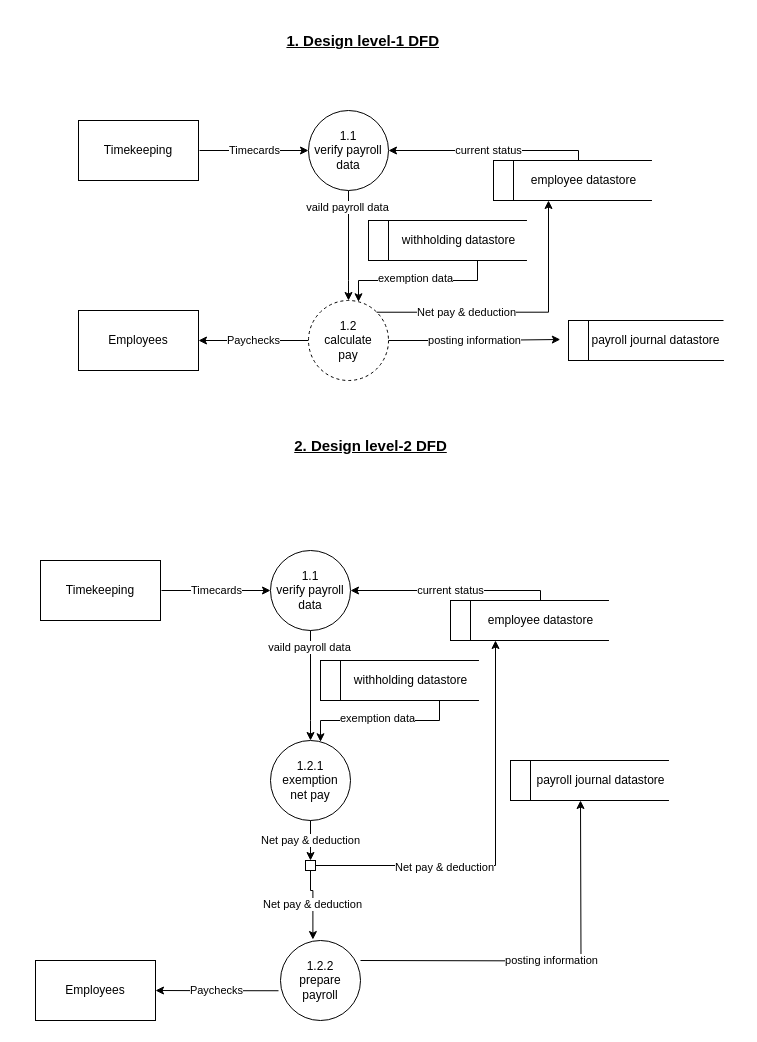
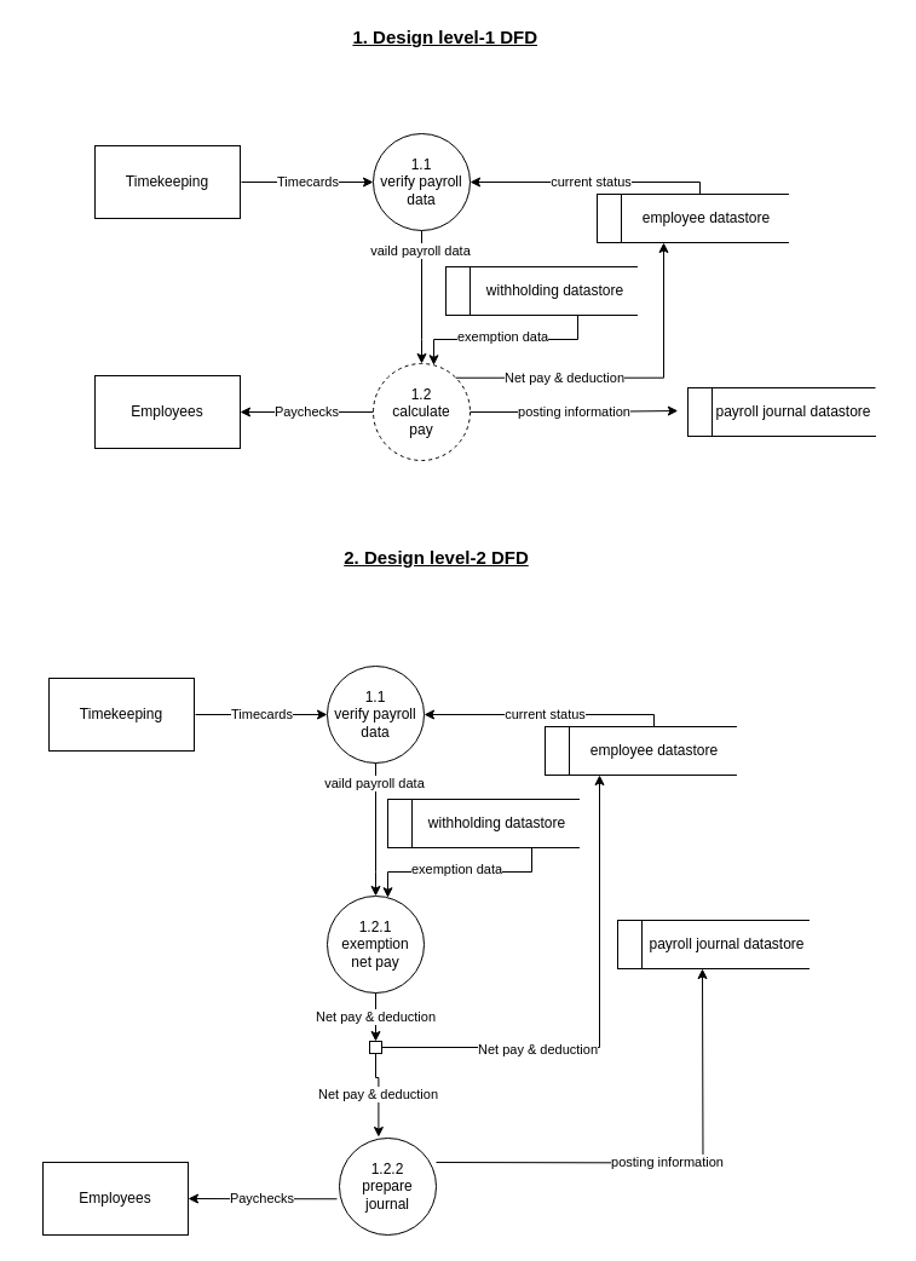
  <mxCell id="0" />
  <mxCell id="1" parent="0" />
- <mxCell id="2" value="&lt;b&gt;&lt;u&gt;&lt;font style=&quot;font-size: 15px&quot;&gt;1. Design level-1 DFD&lt;/font&gt;&lt;/u&gt;&lt;/b&gt;" style="text;html=1;align=right;verticalAlign=middle;resizable=0;points=[];autosize=1;" parent="1" vertex="1"><mxGeometry x="270" y="30" width="170" height="20" as="geometry" /></mxCell>
+ <mxCell id="2" value="&lt;b&gt;&lt;u&gt;&lt;font style=&quot;font-size: 15px&quot;&gt;1. Design level-1 DFD&lt;/font&gt;&lt;/u&gt;&lt;/b&gt;" style="text;html=1;align=right;verticalAlign=middle;resizable=0;points=[];autosize=1;" parent="1" vertex="1"><mxGeometry x="275" y="20" width="170" height="20" as="geometry" /></mxCell>
  <mxCell id="3" value="" style="group" parent="1" vertex="1" connectable="0"><mxGeometry x="58" y="110" width="605" height="270" as="geometry" /></mxCell>
  <mxCell id="4" value="" style="group" parent="3" vertex="1" connectable="0"><mxGeometry width="605" height="270" as="geometry" /></mxCell>
  <mxCell id="5" value="Timecards" style="edgeStyle=orthogonalEdgeStyle;rounded=0;orthogonalLoop=1;jettySize=auto;html=1;entryX=0;entryY=0.5;entryDx=0;entryDy=0;" parent="4" target="9" edge="1"><mxGeometry relative="1" as="geometry"><mxPoint x="141" y="40" as="sourcePoint" /><mxPoint x="200" y="80" as="targetPoint" /><Array as="points"><mxPoint x="141" y="40" /></Array></mxGeometry></mxCell>
  <mxCell id="6" value="Timekeeping" style="whiteSpace=wrap;html=1;" parent="4" vertex="1"><mxGeometry x="20" y="10" width="120" height="60" as="geometry" /></mxCell>
  <mxCell id="7" style="edgeStyle=orthogonalEdgeStyle;rounded=0;orthogonalLoop=1;jettySize=auto;html=1;" parent="4" source="9" target="11" edge="1"><mxGeometry relative="1" as="geometry"><Array as="points"><mxPoint x="290" y="170" /><mxPoint x="290" y="170" /></Array></mxGeometry></mxCell>
  <mxCell id="8" value="vaild payroll data" style="edgeLabel;html=1;align=center;verticalAlign=middle;resizable=0;points=[];" parent="7" vertex="1" connectable="0"><mxGeometry x="-0.703" y="-2" relative="1" as="geometry"><mxPoint as="offset" /></mxGeometry></mxCell>
  <mxCell id="9" value="1.1&lt;br&gt;verify payroll&lt;br&gt;data" style="ellipse;whiteSpace=wrap;html=1;aspect=fixed;" parent="4" vertex="1"><mxGeometry x="250" width="80" height="80" as="geometry" /></mxCell>
  <mxCell id="10" value="posting information" style="edgeStyle=orthogonalEdgeStyle;rounded=0;orthogonalLoop=1;jettySize=auto;html=1;entryX=0.013;entryY=0.45;entryDx=0;entryDy=0;entryPerimeter=0;" parent="4" source="11" edge="1"><mxGeometry relative="1" as="geometry"><mxPoint x="501.82" y="229" as="targetPoint" /></mxGeometry></mxCell>
  <mxCell id="11" value="1.2&lt;br&gt;calculate&lt;br&gt;pay" style="ellipse;whiteSpace=wrap;html=1;aspect=fixed;dashed=1;" parent="4" vertex="1"><mxGeometry x="250" y="190" width="80" height="80" as="geometry" /></mxCell>
  <mxCell id="12" value="Employees" style="whiteSpace=wrap;html=1;" parent="4" vertex="1"><mxGeometry x="20" y="200" width="120" height="60" as="geometry" /></mxCell>
  <mxCell id="13" value="Paychecks" style="edgeStyle=orthogonalEdgeStyle;rounded=0;orthogonalLoop=1;jettySize=auto;html=1;" parent="4" source="11" target="12" edge="1"><mxGeometry relative="1" as="geometry" /></mxCell>
  <mxCell id="14" value="current status" style="edgeStyle=orthogonalEdgeStyle;rounded=0;orthogonalLoop=1;jettySize=auto;html=1;entryX=1;entryY=0.5;entryDx=0;entryDy=0;" parent="4" target="9" edge="1"><mxGeometry relative="1" as="geometry"><mxPoint x="520" y="50" as="sourcePoint" /><Array as="points"><mxPoint x="520" y="40" /></Array></mxGeometry></mxCell>
  <mxCell id="15" style="edgeStyle=orthogonalEdgeStyle;rounded=0;orthogonalLoop=1;jettySize=auto;html=1;" parent="4" target="11" edge="1"><mxGeometry relative="1" as="geometry"><Array as="points"><mxPoint x="419" y="170" /><mxPoint x="300" y="170" /></Array><mxPoint x="419" y="150" as="sourcePoint" /><mxPoint x="300" y="190" as="targetPoint" /></mxGeometry></mxCell>
  <mxCell id="16" value="exemption data" style="edgeLabel;html=1;align=center;verticalAlign=middle;resizable=0;points=[];" parent="15" vertex="1" connectable="0"><mxGeometry x="0.035" y="-3" relative="1" as="geometry"><mxPoint as="offset" /></mxGeometry></mxCell>
  <mxCell id="17" value="" style="whiteSpace=wrap;html=1;" parent="4" vertex="1"><mxGeometry x="510" y="210" width="20" height="40" as="geometry" /></mxCell>
  <mxCell id="18" value="" style="group" parent="4" vertex="1" connectable="0"><mxGeometry x="435" y="50" width="170" height="40" as="geometry" /></mxCell>
  <mxCell id="19" value="" style="group" parent="18" vertex="1" connectable="0"><mxGeometry x="20" width="150" height="40" as="geometry" /></mxCell>
  <mxCell id="20" value="" style="endArrow=none;html=1;" parent="19" edge="1"><mxGeometry width="50" height="50" relative="1" as="geometry"><mxPoint as="sourcePoint" /><mxPoint x="138.462" as="targetPoint" /><Array as="points" /></mxGeometry></mxCell>
  <mxCell id="21" value="" style="endArrow=none;html=1;" parent="19" edge="1"><mxGeometry width="50" height="50" relative="1" as="geometry"><mxPoint y="40" as="sourcePoint" /><mxPoint x="138.462" y="40" as="targetPoint" /><Array as="points" /></mxGeometry></mxCell>
  <mxCell id="22" value="employee datastore" style="text;html=1;align=center;verticalAlign=middle;resizable=0;points=[];autosize=1;" parent="19" vertex="1"><mxGeometry x="10" y="10" width="120" height="20" as="geometry" /></mxCell>
  <mxCell id="23" value="" style="whiteSpace=wrap;html=1;" parent="18" vertex="1"><mxGeometry width="20" height="40" as="geometry" /></mxCell>
  <mxCell id="24" value="" style="group" parent="4" vertex="1" connectable="0"><mxGeometry x="310" y="110" width="170" height="40" as="geometry" /></mxCell>
  <mxCell id="25" value="" style="group" parent="24" vertex="1" connectable="0"><mxGeometry x="20" width="150" height="40" as="geometry" /></mxCell>
  <mxCell id="26" value="" style="endArrow=none;html=1;" parent="25" edge="1"><mxGeometry width="50" height="50" relative="1" as="geometry"><mxPoint as="sourcePoint" /><mxPoint x="138.462" as="targetPoint" /><Array as="points" /></mxGeometry></mxCell>
  <mxCell id="27" value="" style="endArrow=none;html=1;" parent="25" edge="1"><mxGeometry width="50" height="50" relative="1" as="geometry"><mxPoint y="40" as="sourcePoint" /><mxPoint x="138.462" y="40" as="targetPoint" /><Array as="points" /></mxGeometry></mxCell>
  <mxCell id="28" value="withholding datastore" style="text;html=1;align=center;verticalAlign=middle;resizable=0;points=[];autosize=1;" parent="25" vertex="1"><mxGeometry x="5" y="10" width="130" height="20" as="geometry" /></mxCell>
  <mxCell id="29" value="" style="whiteSpace=wrap;html=1;" parent="24" vertex="1"><mxGeometry width="20" height="40" as="geometry" /></mxCell>
  <mxCell id="30" style="edgeStyle=orthogonalEdgeStyle;rounded=0;orthogonalLoop=1;jettySize=auto;html=1;exitX=1;exitY=0;exitDx=0;exitDy=0;" parent="3" source="11" edge="1"><mxGeometry relative="1" as="geometry"><mxPoint x="490" y="90" as="targetPoint" /><Array as="points"><mxPoint x="490" y="202" /></Array></mxGeometry></mxCell>
  <mxCell id="31" value="Net pay &amp;amp; deduction" style="edgeLabel;html=1;align=center;verticalAlign=middle;resizable=0;points=[];" parent="30" vertex="1" connectable="0"><mxGeometry x="-0.374" relative="1" as="geometry"><mxPoint as="offset" /></mxGeometry></mxCell>
  <mxCell id="32" value="" style="group" parent="1" vertex="1" connectable="0"><mxGeometry x="20" y="550" width="680" height="410" as="geometry" /></mxCell>
  <mxCell id="33" value="" style="group" parent="32" vertex="1" connectable="0"><mxGeometry width="680" height="410" as="geometry" /></mxCell>
  <mxCell id="34" value="" style="group" parent="33" vertex="1" connectable="0"><mxGeometry x="20" width="650" height="410" as="geometry" /></mxCell>
  <mxCell id="35" value="Timecards" style="edgeStyle=orthogonalEdgeStyle;rounded=0;orthogonalLoop=1;jettySize=auto;html=1;entryX=0;entryY=0.5;entryDx=0;entryDy=0;" parent="34" target="37" edge="1"><mxGeometry relative="1" as="geometry"><mxPoint x="121" y="40" as="sourcePoint" /><mxPoint x="180" y="80" as="targetPoint" /><Array as="points"><mxPoint x="121" y="40" /></Array></mxGeometry></mxCell>
  <mxCell id="36" value="Timekeeping" style="whiteSpace=wrap;html=1;" parent="34" vertex="1"><mxGeometry y="10" width="120" height="60" as="geometry" /></mxCell>
  <mxCell id="37" value="1.1&lt;br&gt;verify payroll&lt;br&gt;data" style="ellipse;whiteSpace=wrap;html=1;aspect=fixed;" parent="34" vertex="1"><mxGeometry x="230" width="80" height="80" as="geometry" /></mxCell>
  <mxCell id="38" value="posting information" style="edgeStyle=orthogonalEdgeStyle;rounded=0;orthogonalLoop=1;jettySize=auto;html=1;" parent="34" edge="1"><mxGeometry relative="1" as="geometry"><mxPoint x="540" y="250" as="targetPoint" /><mxPoint x="320" y="410" as="sourcePoint" /></mxGeometry></mxCell>
  <mxCell id="39" value="1.2.1&lt;br&gt;exemption&lt;br&gt;net pay" style="ellipse;whiteSpace=wrap;html=1;aspect=fixed;" parent="34" vertex="1"><mxGeometry x="230" y="190" width="80" height="80" as="geometry" /></mxCell>
  <mxCell id="40" style="edgeStyle=orthogonalEdgeStyle;rounded=0;orthogonalLoop=1;jettySize=auto;html=1;" parent="34" source="37" target="39" edge="1"><mxGeometry relative="1" as="geometry"><Array as="points"><mxPoint x="270" y="170" /><mxPoint x="270" y="170" /></Array></mxGeometry></mxCell>
  <mxCell id="41" value="vaild payroll data" style="edgeLabel;html=1;align=center;verticalAlign=middle;resizable=0;points=[];" parent="40" vertex="1" connectable="0"><mxGeometry x="-0.703" y="-2" relative="1" as="geometry"><mxPoint as="offset" /></mxGeometry></mxCell>
  <mxCell id="42" value="current status" style="edgeStyle=orthogonalEdgeStyle;rounded=0;orthogonalLoop=1;jettySize=auto;html=1;entryX=1;entryY=0.5;entryDx=0;entryDy=0;" parent="34" target="37" edge="1"><mxGeometry relative="1" as="geometry"><mxPoint x="500" y="50" as="sourcePoint" /><Array as="points"><mxPoint x="500" y="40" /></Array></mxGeometry></mxCell>
  <mxCell id="43" style="edgeStyle=orthogonalEdgeStyle;rounded=0;orthogonalLoop=1;jettySize=auto;html=1;" parent="34" target="39" edge="1"><mxGeometry relative="1" as="geometry"><Array as="points"><mxPoint x="399" y="170" /><mxPoint x="280" y="170" /></Array><mxPoint x="399" y="150" as="sourcePoint" /><mxPoint x="280" y="190" as="targetPoint" /></mxGeometry></mxCell>
  <mxCell id="44" value="exemption data" style="edgeLabel;html=1;align=center;verticalAlign=middle;resizable=0;points=[];" parent="43" vertex="1" connectable="0"><mxGeometry x="0.035" y="-3" relative="1" as="geometry"><mxPoint as="offset" /></mxGeometry></mxCell>
  <mxCell id="45" value="" style="group" parent="34" vertex="1" connectable="0"><mxGeometry x="470" y="210" width="170" height="40" as="geometry" /></mxCell>
  <mxCell id="46" value="" style="group" parent="45" vertex="1" connectable="0"><mxGeometry x="20" width="150" height="40" as="geometry" /></mxCell>
  <mxCell id="47" value="" style="endArrow=none;html=1;" parent="46" edge="1"><mxGeometry width="50" height="50" relative="1" as="geometry"><mxPoint as="sourcePoint" /><mxPoint x="138.462" as="targetPoint" /><Array as="points" /></mxGeometry></mxCell>
  <mxCell id="48" value="" style="endArrow=none;html=1;" parent="46" edge="1"><mxGeometry width="50" height="50" relative="1" as="geometry"><mxPoint y="40" as="sourcePoint" /><mxPoint x="138.462" y="40" as="targetPoint" /><Array as="points" /></mxGeometry></mxCell>
  <mxCell id="49" value="payroll journal datastore" style="text;html=1;align=center;verticalAlign=middle;resizable=0;points=[];autosize=1;" parent="46" vertex="1"><mxGeometry y="10" width="140" height="20" as="geometry" /></mxCell>
  <mxCell id="50" value="" style="whiteSpace=wrap;html=1;" parent="45" vertex="1"><mxGeometry width="20" height="40" as="geometry" /></mxCell>
  <mxCell id="51" value="" style="group" parent="34" vertex="1" connectable="0"><mxGeometry x="410" y="50" width="170" height="40" as="geometry" /></mxCell>
  <mxCell id="52" value="" style="group" parent="51" vertex="1" connectable="0"><mxGeometry x="20" width="150" height="40" as="geometry" /></mxCell>
  <mxCell id="53" value="" style="endArrow=none;html=1;" parent="52" edge="1"><mxGeometry width="50" height="50" relative="1" as="geometry"><mxPoint as="sourcePoint" /><mxPoint x="138.462" as="targetPoint" /><Array as="points" /></mxGeometry></mxCell>
  <mxCell id="54" value="" style="endArrow=none;html=1;" parent="52" edge="1"><mxGeometry width="50" height="50" relative="1" as="geometry"><mxPoint y="40" as="sourcePoint" /><mxPoint x="138.462" y="40" as="targetPoint" /><Array as="points" /></mxGeometry></mxCell>
  <mxCell id="55" value="employee datastore" style="text;html=1;align=center;verticalAlign=middle;resizable=0;points=[];autosize=1;" parent="52" vertex="1"><mxGeometry x="10" y="10" width="120" height="20" as="geometry" /></mxCell>
  <mxCell id="56" value="" style="whiteSpace=wrap;html=1;" parent="51" vertex="1"><mxGeometry width="20" height="40" as="geometry" /></mxCell>
  <mxCell id="57" value="" style="group" parent="34" vertex="1" connectable="0"><mxGeometry x="280" y="110" width="170" height="40" as="geometry" /></mxCell>
  <mxCell id="58" value="" style="group" parent="57" vertex="1" connectable="0"><mxGeometry x="20" width="150" height="40" as="geometry" /></mxCell>
  <mxCell id="59" value="" style="endArrow=none;html=1;" parent="58" edge="1"><mxGeometry width="50" height="50" relative="1" as="geometry"><mxPoint as="sourcePoint" /><mxPoint x="138.462" as="targetPoint" /><Array as="points" /></mxGeometry></mxCell>
  <mxCell id="60" value="" style="endArrow=none;html=1;" parent="58" edge="1"><mxGeometry width="50" height="50" relative="1" as="geometry"><mxPoint y="40" as="sourcePoint" /><mxPoint x="138.462" y="40" as="targetPoint" /><Array as="points" /></mxGeometry></mxCell>
  <mxCell id="61" value="withholding datastore" style="text;html=1;align=center;verticalAlign=middle;resizable=0;points=[];autosize=1;" parent="58" vertex="1"><mxGeometry x="5" y="10" width="130" height="20" as="geometry" /></mxCell>
  <mxCell id="62" value="" style="whiteSpace=wrap;html=1;" parent="57" vertex="1"><mxGeometry width="20" height="40" as="geometry" /></mxCell>
  <mxCell id="63" value="" style="group" parent="34" vertex="1" connectable="0"><mxGeometry x="480" y="220" width="170" height="40" as="geometry" /></mxCell>
  <mxCell id="64" value="" style="group" parent="63" vertex="1" connectable="0"><mxGeometry x="65" y="-450" width="150" height="40" as="geometry" /></mxCell>
  <mxCell id="65" value="" style="endArrow=none;html=1;" parent="64" edge="1"><mxGeometry width="50" height="50" relative="1" as="geometry"><mxPoint as="sourcePoint" /><mxPoint x="138" as="targetPoint" /><Array as="points" /></mxGeometry></mxCell>
  <mxCell id="66" value="" style="endArrow=none;html=1;" parent="64" edge="1"><mxGeometry width="50" height="50" relative="1" as="geometry"><mxPoint y="40" as="sourcePoint" /><mxPoint x="138.462" y="40" as="targetPoint" /><Array as="points" /></mxGeometry></mxCell>
  <mxCell id="67" value="payroll journal datastore" style="text;html=1;align=center;verticalAlign=middle;resizable=0;points=[];autosize=1;" parent="64" vertex="1"><mxGeometry y="10" width="140" height="20" as="geometry" /></mxCell>
  <mxCell id="68" value="" style="group" parent="1" vertex="1" connectable="0"><mxGeometry x="75" y="430" width="470" height="560" as="geometry" /></mxCell>
- <mxCell id="69" value="&lt;b&gt;&lt;u&gt;&lt;font style=&quot;font-size: 15px&quot;&gt;2. Design level-2 DFD&lt;/font&gt;&lt;/u&gt;&lt;/b&gt;" style="text;html=1;align=center;verticalAlign=middle;resizable=0;points=[];autosize=1;" parent="68" vertex="1"><mxGeometry x="210" y="5" width="170" height="20" as="geometry" /></mxCell>
- <mxCell id="70" value="1.2.2&lt;br&gt;prepare&lt;br&gt;payroll" style="ellipse;whiteSpace=wrap;html=1;aspect=fixed;" parent="68" vertex="1"><mxGeometry x="205" y="510" width="80" height="80" as="geometry" /></mxCell>
+ <mxCell id="69" value="&lt;b&gt;&lt;u&gt;&lt;font style=&quot;font-size: 15px&quot;&gt;2. Design level-2 DFD&lt;/font&gt;&lt;/u&gt;&lt;/b&gt;" style="text;html=1;align=center;verticalAlign=middle;resizable=0;points=[];autosize=1;" parent="68" vertex="1"><mxGeometry x="200" y="20" width="170" height="20" as="geometry" /></mxCell>
+ <mxCell id="70" value="1.2.2&lt;br&gt;prepare&lt;br&gt;journal" style="ellipse;whiteSpace=wrap;html=1;aspect=fixed;" parent="68" vertex="1"><mxGeometry x="205" y="510" width="80" height="80" as="geometry" /></mxCell>
  <mxCell id="71" value="Employees" style="whiteSpace=wrap;html=1;" parent="68" vertex="1"><mxGeometry x="-40" y="530" width="120" height="60" as="geometry" /></mxCell>
  <mxCell id="72" value="Paychecks" style="edgeStyle=orthogonalEdgeStyle;rounded=0;orthogonalLoop=1;jettySize=auto;html=1;exitX=-0.025;exitY=0.628;exitDx=0;exitDy=0;exitPerimeter=0;" parent="68" source="70" target="71" edge="1"><mxGeometry relative="1" as="geometry" /></mxCell>
  <mxCell id="73" value="Net pay &amp;amp; deduction" style="edgeStyle=orthogonalEdgeStyle;rounded=0;orthogonalLoop=1;jettySize=auto;html=1;entryX=0.405;entryY=-0.012;entryDx=0;entryDy=0;entryPerimeter=0;" parent="68" source="76" target="70" edge="1"><mxGeometry relative="1" as="geometry"><Array as="points"><mxPoint x="235" y="460" /><mxPoint x="237" y="460" /></Array></mxGeometry></mxCell>
  <mxCell id="74" style="edgeStyle=orthogonalEdgeStyle;rounded=0;orthogonalLoop=1;jettySize=auto;html=1;" parent="68" source="76" edge="1"><mxGeometry relative="1" as="geometry"><mxPoint x="420" y="210" as="targetPoint" /><Array as="points"><mxPoint x="420" y="435" /><mxPoint x="420" y="210" /></Array></mxGeometry></mxCell>
  <mxCell id="75" value="Net pay &amp;amp; deduction" style="edgeLabel;html=1;align=center;verticalAlign=middle;resizable=0;points=[];" parent="74" vertex="1" connectable="0"><mxGeometry x="-0.366" y="-1" relative="1" as="geometry"><mxPoint as="offset" /></mxGeometry></mxCell>
  <mxCell id="76" value="" style="whiteSpace=wrap;html=1;" parent="68" vertex="1"><mxGeometry x="230" y="430" width="10" height="10" as="geometry" /></mxCell>
  <mxCell id="77" value="Net pay &amp;amp; deduction" style="edgeStyle=orthogonalEdgeStyle;rounded=0;orthogonalLoop=1;jettySize=auto;html=1;entryX=0.5;entryY=0;entryDx=0;entryDy=0;" parent="1" source="39" target="76" edge="1"><mxGeometry relative="1" as="geometry" /></mxCell>
